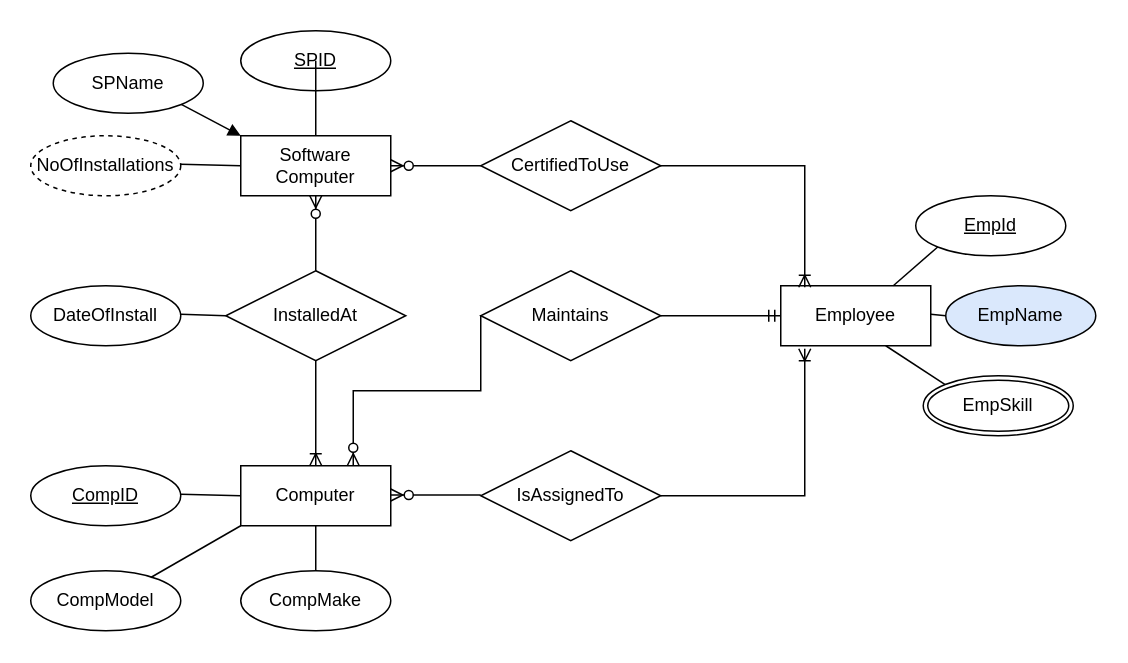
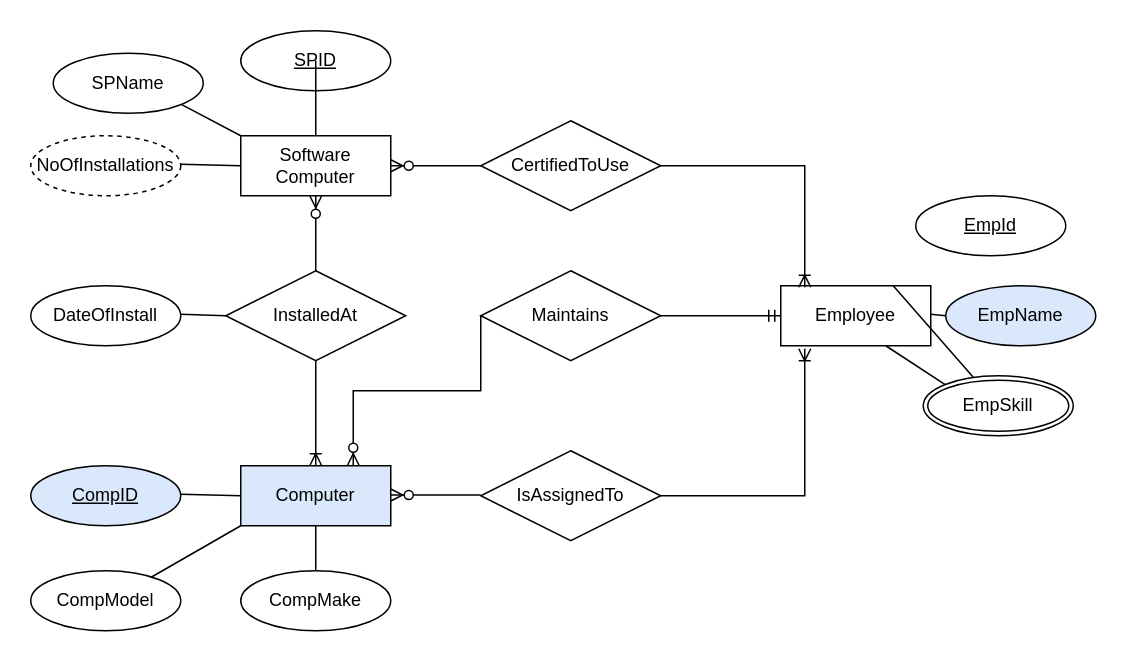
  <mxCell id="0" />
  <mxCell id="1" parent="0" />
  <mxCell id="2" value="Software Computer" style="whiteSpace=wrap;html=1;align=center;" vertex="1" parent="1"><mxGeometry x="160" y="90" width="100" height="40" as="geometry" /></mxCell>
- <mxCell id="3" value="Computer" style="whiteSpace=wrap;html=1;align=center;" vertex="1" parent="1"><mxGeometry x="160" y="310" width="100" height="40" as="geometry" /></mxCell>
+ <mxCell id="3" value="Computer" style="whiteSpace=wrap;html=1;align=center;fillColor=#dae8fc;" vertex="1" parent="1"><mxGeometry x="160" y="310" width="100" height="40" as="geometry" /></mxCell>
  <mxCell id="4" value="Employee" style="whiteSpace=wrap;html=1;align=center;" vertex="1" parent="1"><mxGeometry x="520" y="190" width="100" height="40" as="geometry" /></mxCell>
  <mxCell id="5" value="CertifiedToUse" style="shape=rhombus;perimeter=rhombusPerimeter;whiteSpace=wrap;html=1;align=center;" vertex="1" parent="1"><mxGeometry x="320" y="80" width="120" height="60" as="geometry" /></mxCell>
  <mxCell id="6" value="InstalledAt" style="shape=rhombus;perimeter=rhombusPerimeter;whiteSpace=wrap;html=1;align=center;" vertex="1" parent="1"><mxGeometry x="150" y="180" width="120" height="60" as="geometry" /></mxCell>
  <mxCell id="7" value="Maintains" style="shape=rhombus;perimeter=rhombusPerimeter;whiteSpace=wrap;html=1;align=center;" vertex="1" parent="1"><mxGeometry x="320" y="180" width="120" height="60" as="geometry" /></mxCell>
  <mxCell id="8" value="IsAssignedTo" style="shape=rhombus;perimeter=rhombusPerimeter;whiteSpace=wrap;html=1;align=center;" vertex="1" parent="1"><mxGeometry x="320" y="300" width="120" height="60" as="geometry" /></mxCell>
  <mxCell id="9" value="" style="fontSize=12;html=1;endArrow=ERoneToMany;rounded=0;entryX=0.5;entryY=0;entryDx=0;entryDy=0;" edge="1" parent="1" target="3"><mxGeometry width="100" height="100" relative="1" as="geometry"><mxPoint x="210" y="240" as="sourcePoint" /><mxPoint x="310" y="140" as="targetPoint" /></mxGeometry></mxCell>
  <mxCell id="10" value="" style="fontSize=12;html=1;endArrow=ERoneToMany;rounded=0;entryX=0.16;entryY=0.025;entryDx=0;entryDy=0;entryPerimeter=0;" edge="1" parent="1" target="4"><mxGeometry width="100" height="100" relative="1" as="geometry"><mxPoint x="439" y="110" as="sourcePoint" /><mxPoint x="439" y="180" as="targetPoint" /><Array as="points"><mxPoint x="536" y="110" /></Array></mxGeometry></mxCell>
  <mxCell id="11" value="" style="fontSize=12;html=1;endArrow=ERoneToMany;rounded=0;entryX=0.16;entryY=1.05;entryDx=0;entryDy=0;entryPerimeter=0;" edge="1" parent="1" target="4"><mxGeometry width="100" height="100" relative="1" as="geometry"><mxPoint x="440" y="330" as="sourcePoint" /><mxPoint x="440" y="400" as="targetPoint" /><Array as="points"><mxPoint x="536" y="330" /></Array></mxGeometry></mxCell>
  <mxCell id="12" value="" style="fontSize=12;html=1;endArrow=ERzeroToMany;endFill=1;rounded=0;entryX=1;entryY=0.5;entryDx=0;entryDy=0;" edge="1" parent="1" target="2"><mxGeometry width="100" height="100" relative="1" as="geometry"><mxPoint x="320" y="110" as="sourcePoint" /><mxPoint x="420" y="10" as="targetPoint" /></mxGeometry></mxCell>
  <mxCell id="13" value="" style="fontSize=12;html=1;endArrow=ERzeroToMany;endFill=1;rounded=0;entryX=1;entryY=0.5;entryDx=0;entryDy=0;exitX=0.5;exitY=0;exitDx=0;exitDy=0;" edge="1" parent="1" source="6"><mxGeometry width="100" height="100" relative="1" as="geometry"><mxPoint x="270" y="130" as="sourcePoint" /><mxPoint x="210" y="130" as="targetPoint" /></mxGeometry></mxCell>
  <mxCell id="14" value="" style="fontSize=12;html=1;endArrow=ERzeroToMany;endFill=1;rounded=0;entryX=0.75;entryY=0;entryDx=0;entryDy=0;edgeStyle=orthogonalEdgeStyle;" edge="1" parent="1" target="3"><mxGeometry width="100" height="100" relative="1" as="geometry"><mxPoint x="320" y="209.5" as="sourcePoint" /><mxPoint x="260" y="209.5" as="targetPoint" /><Array as="points"><mxPoint x="320" y="260" /><mxPoint x="235" y="260" /></Array></mxGeometry></mxCell>
  <mxCell id="15" value="" style="fontSize=12;html=1;endArrow=ERzeroToMany;endFill=1;rounded=0;entryX=1;entryY=0.5;entryDx=0;entryDy=0;" edge="1" parent="1"><mxGeometry width="100" height="100" relative="1" as="geometry"><mxPoint x="320" y="329.5" as="sourcePoint" /><mxPoint x="260" y="329.5" as="targetPoint" /></mxGeometry></mxCell>
  <mxCell id="16" value="" style="edgeStyle=entityRelationEdgeStyle;fontSize=12;html=1;endArrow=ERmandOne;rounded=0;entryX=0;entryY=0.5;entryDx=0;entryDy=0;" edge="1" parent="1" target="4"><mxGeometry width="100" height="100" relative="1" as="geometry"><mxPoint x="440" y="210" as="sourcePoint" /><mxPoint x="540" y="110" as="targetPoint" /></mxGeometry></mxCell>
  <mxCell id="17" value="SPID" style="ellipse;whiteSpace=wrap;html=1;align=center;fontStyle=4;" vertex="1" parent="1"><mxGeometry x="160" y="20" width="100" height="40" as="geometry" /></mxCell>
- <mxCell id="18" value="CompID" style="ellipse;whiteSpace=wrap;html=1;align=center;fontStyle=4;" vertex="1" parent="1"><mxGeometry x="20" y="310" width="100" height="40" as="geometry" /></mxCell>
+ <mxCell id="18" value="CompID" style="ellipse;whiteSpace=wrap;html=1;align=center;fontStyle=4;fillColor=#dae8fc;" vertex="1" parent="1"><mxGeometry x="20" y="310" width="100" height="40" as="geometry" /></mxCell>
  <mxCell id="19" value="EmpId" style="ellipse;whiteSpace=wrap;html=1;align=center;fontStyle=4;" vertex="1" parent="1"><mxGeometry x="610" y="130" width="100" height="40" as="geometry" /></mxCell>
  <mxCell id="20" value="NoOfInstallations" style="ellipse;whiteSpace=wrap;html=1;align=center;dashed=1;" vertex="1" parent="1"><mxGeometry x="20" y="90" width="100" height="40" as="geometry" /></mxCell>
  <mxCell id="21" value="EmpSkill" style="ellipse;shape=doubleEllipse;margin=3;whiteSpace=wrap;html=1;align=center;" vertex="1" parent="1"><mxGeometry x="615" y="250" width="100" height="40" as="geometry" /></mxCell>
  <mxCell id="22" value="SPName" style="ellipse;whiteSpace=wrap;html=1;align=center;" vertex="1" parent="1"><mxGeometry x="35" y="35" width="100" height="40" as="geometry" /></mxCell>
  <mxCell id="23" value="EmpName" style="ellipse;whiteSpace=wrap;html=1;align=center;fillColor=#dae8fc;" vertex="1" parent="1"><mxGeometry x="630" y="190" width="100" height="40" as="geometry" /></mxCell>
  <mxCell id="24" value="DateOfInstall" style="ellipse;whiteSpace=wrap;html=1;align=center;" vertex="1" parent="1"><mxGeometry x="20" y="190" width="100" height="40" as="geometry" /></mxCell>
  <mxCell id="25" value="CompModel" style="ellipse;whiteSpace=wrap;html=1;align=center;" vertex="1" parent="1"><mxGeometry x="20" y="380" width="100" height="40" as="geometry" /></mxCell>
  <mxCell id="26" value="CompMake" style="ellipse;whiteSpace=wrap;html=1;align=center;" vertex="1" parent="1"><mxGeometry x="160" y="380" width="100" height="40" as="geometry" /></mxCell>
  <mxCell id="27" value="" style="endArrow=none;html=1;rounded=0;entryX=0.5;entryY=0;entryDx=0;entryDy=0;" edge="1" parent="1" target="2"><mxGeometry relative="1" as="geometry"><mxPoint x="210" y="40" as="sourcePoint" /><mxPoint x="370" y="40" as="targetPoint" /></mxGeometry></mxCell>
- <mxCell id="28" value="" style="endArrow=block;html=1;rounded=0;entryX=0;entryY=0;entryDx=0;entryDy=0;exitX=1;exitY=1;exitDx=0;exitDy=0;" edge="1" parent="1" source="22" target="2"><mxGeometry relative="1" as="geometry"><mxPoint x="80" y="59" as="sourcePoint" /><mxPoint x="240" y="59" as="targetPoint" /></mxGeometry></mxCell>
+ <mxCell id="28" value="" style="endArrow=none;html=1;rounded=0;entryX=0;entryY=0;entryDx=0;entryDy=0;exitX=1;exitY=1;exitDx=0;exitDy=0;" edge="1" parent="1" source="22" target="2"><mxGeometry relative="1" as="geometry"><mxPoint x="80" y="59" as="sourcePoint" /><mxPoint x="240" y="59" as="targetPoint" /></mxGeometry></mxCell>
  <mxCell id="29" value="" style="endArrow=none;html=1;rounded=0;entryX=0;entryY=0.5;entryDx=0;entryDy=0;" edge="1" parent="1" target="2"><mxGeometry relative="1" as="geometry"><mxPoint x="120" y="109" as="sourcePoint" /><mxPoint x="225" y="140" as="targetPoint" /></mxGeometry></mxCell>
  <mxCell id="30" value="" style="endArrow=none;html=1;rounded=0;entryX=0;entryY=0.5;entryDx=0;entryDy=0;" edge="1" parent="1" target="23"><mxGeometry relative="1" as="geometry"><mxPoint x="620" y="209" as="sourcePoint" /><mxPoint x="725" y="240" as="targetPoint" /></mxGeometry></mxCell>
  <mxCell id="31" value="" style="endArrow=none;html=1;rounded=0;entryX=0;entryY=0.5;entryDx=0;entryDy=0;" edge="1" parent="1" target="6"><mxGeometry relative="1" as="geometry"><mxPoint x="120" y="209" as="sourcePoint" /><mxPoint x="225" y="240" as="targetPoint" /></mxGeometry></mxCell>
  <mxCell id="32" value="" style="endArrow=none;html=1;rounded=0;entryX=0;entryY=0.5;entryDx=0;entryDy=0;" edge="1" parent="1" target="3"><mxGeometry relative="1" as="geometry"><mxPoint x="120" y="329" as="sourcePoint" /><mxPoint x="225" y="360" as="targetPoint" /></mxGeometry></mxCell>
  <mxCell id="33" value="" style="endArrow=none;html=1;rounded=0;entryX=0;entryY=1;entryDx=0;entryDy=0;" edge="1" parent="1" target="3"><mxGeometry relative="1" as="geometry"><mxPoint x="100" y="384.5" as="sourcePoint" /><mxPoint x="205" y="415.5" as="targetPoint" /></mxGeometry></mxCell>
  <mxCell id="34" value="" style="endArrow=none;html=1;rounded=0;entryX=0.5;entryY=1;entryDx=0;entryDy=0;" edge="1" parent="1" target="3"><mxGeometry relative="1" as="geometry"><mxPoint x="210" y="380" as="sourcePoint" /><mxPoint x="315" y="411" as="targetPoint" /></mxGeometry></mxCell>
- <mxCell id="35" value="" style="endArrow=none;html=1;rounded=0;exitX=0.75;exitY=0;exitDx=0;exitDy=0;entryX=0;entryY=1;entryDx=0;entryDy=0;" edge="1" parent="1" source="4" target="19"><mxGeometry relative="1" as="geometry"><mxPoint x="620" y="190" as="sourcePoint" /><mxPoint x="650" y="160" as="targetPoint" /></mxGeometry></mxCell>
+ <mxCell id="35" value="" style="endArrow=none;html=1;rounded=0;exitX=0.75;exitY=0;exitDx=0;exitDy=0;" edge="1" parent="1" source="4" target="21"><mxGeometry relative="1" as="geometry"><mxPoint x="620" y="190" as="sourcePoint" /><mxPoint x="650" y="160" as="targetPoint" /></mxGeometry></mxCell>
  <mxCell id="36" value="" style="endArrow=none;html=1;rounded=0;entryX=0;entryY=0;entryDx=0;entryDy=0;" edge="1" parent="1" target="21"><mxGeometry relative="1" as="geometry"><mxPoint x="590" y="230" as="sourcePoint" /><mxPoint x="695" y="261" as="targetPoint" /></mxGeometry></mxCell>
